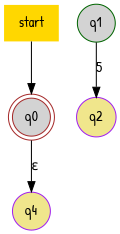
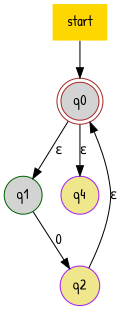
  digraph {
    fontname="Patrick Hand"
    node [color=purple fillcolor=lightgrey fontname="Patrick Hand" shape=circle style=filled]
    edge [arrowhead=normal fontname="Patrick Hand"]
    start [fillcolor=gold shape=none]
    q0 [color=brown shape=doublecircle]
    q1 [color=darkgreen]
    q4 [fillcolor=khaki]
    q2 [fillcolor=khaki]
    start -> q0
+   q0 -> q1 [label="&epsilon;"]
    q0 -> q4 [label="&epsilon;"]
-   q1 -> q2 [label=5]
+   q1 -> q2 [label=0]
+   q2 -> q0 [label="&epsilon;"]
  }
